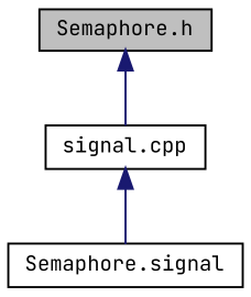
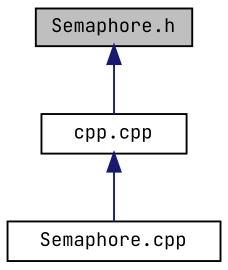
  digraph {
    fontname="JetBrains Mono"
    node [color=black fillcolor=white fontname="JetBrains Mono" fontsize=10 shape=record style=filled]
    edge [color=midnightblue dir=back fontname="JetBrains Mono" fontsize=10 labelfontname=Helvetica labelfontsize=10 style=solid]
    n1 [fillcolor=grey75 fontcolor=black height=0.2 label="Semaphore.h" width=0.4]
-   n2 [height=0.2 label="signal.cpp" width=0.4]
-   n3 [height=0.2 label="Semaphore.signal" width=0.4]
+   n2 [height=0.2 label="cpp.cpp" width=0.4]
+   n3 [height=0.2 label="Semaphore.cpp" width=0.4]
    n1 -> n2
    n2 -> n3
  }
